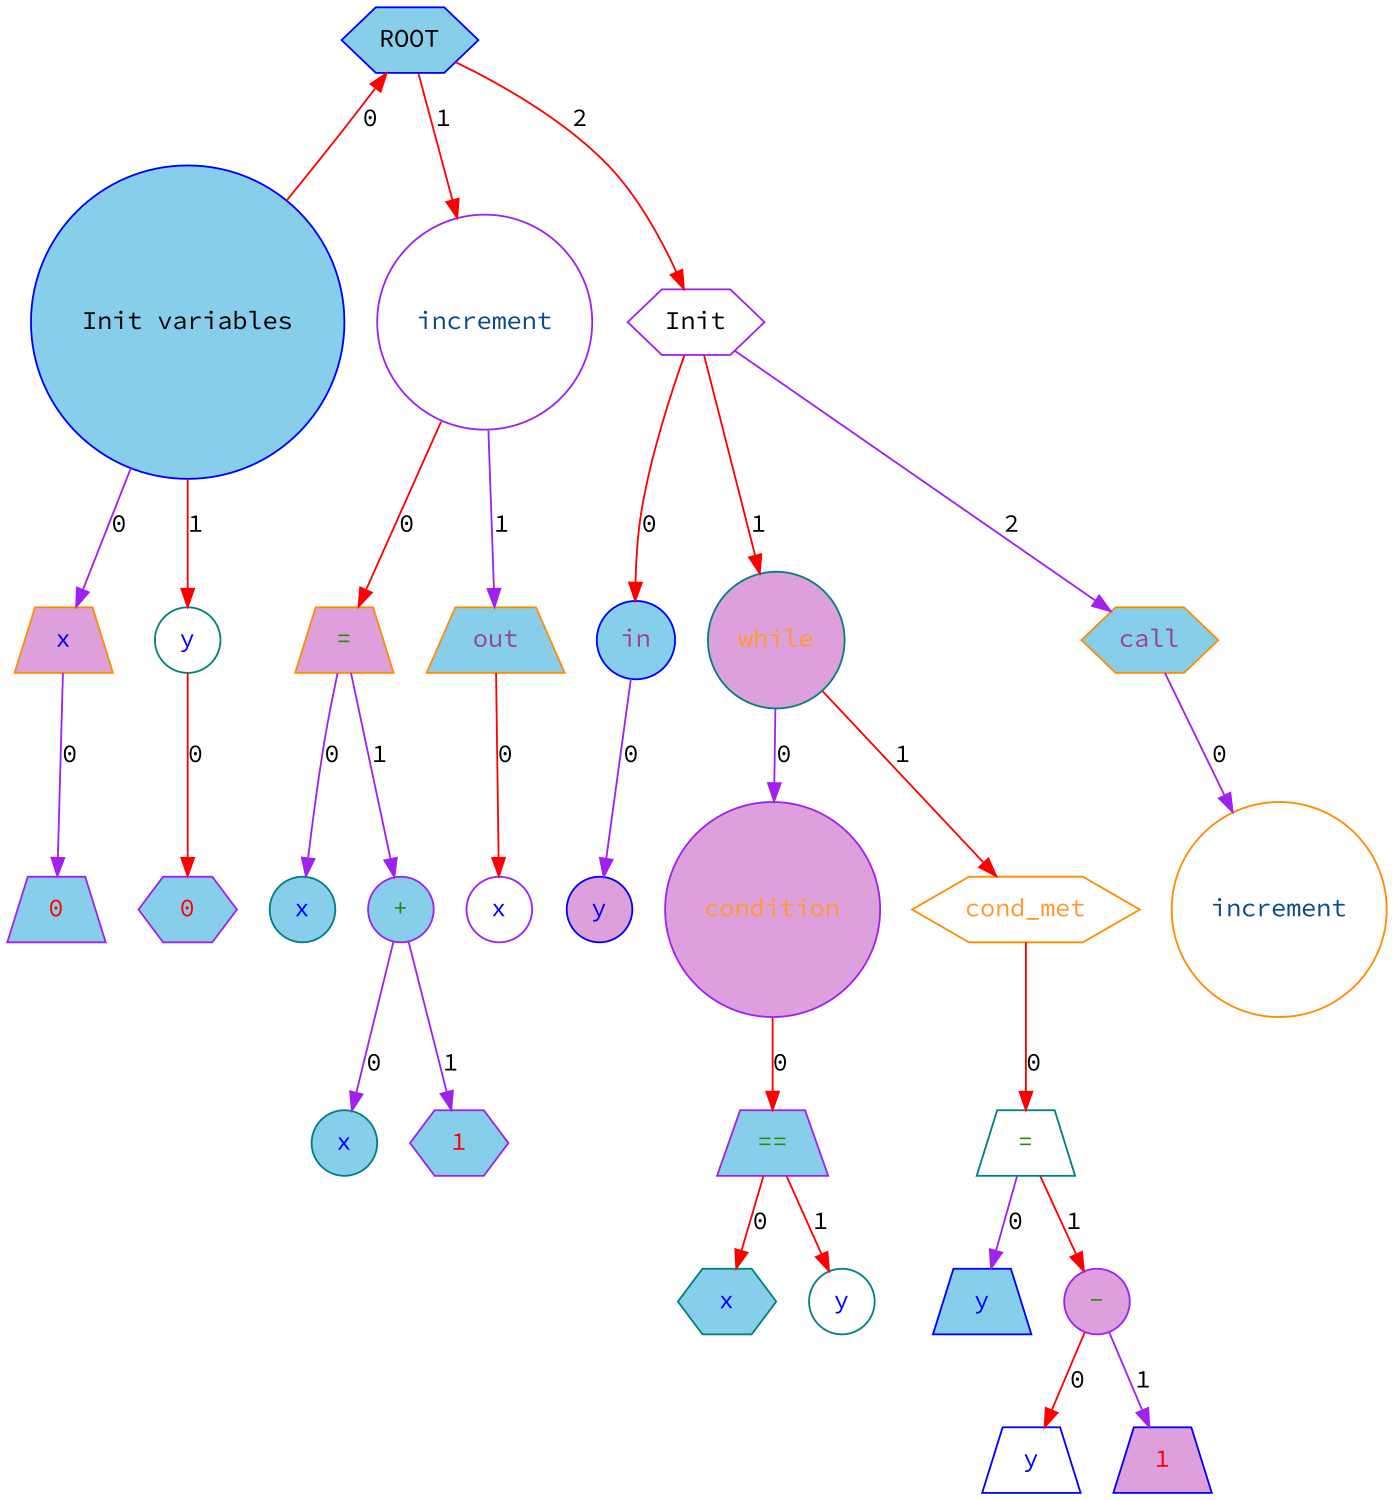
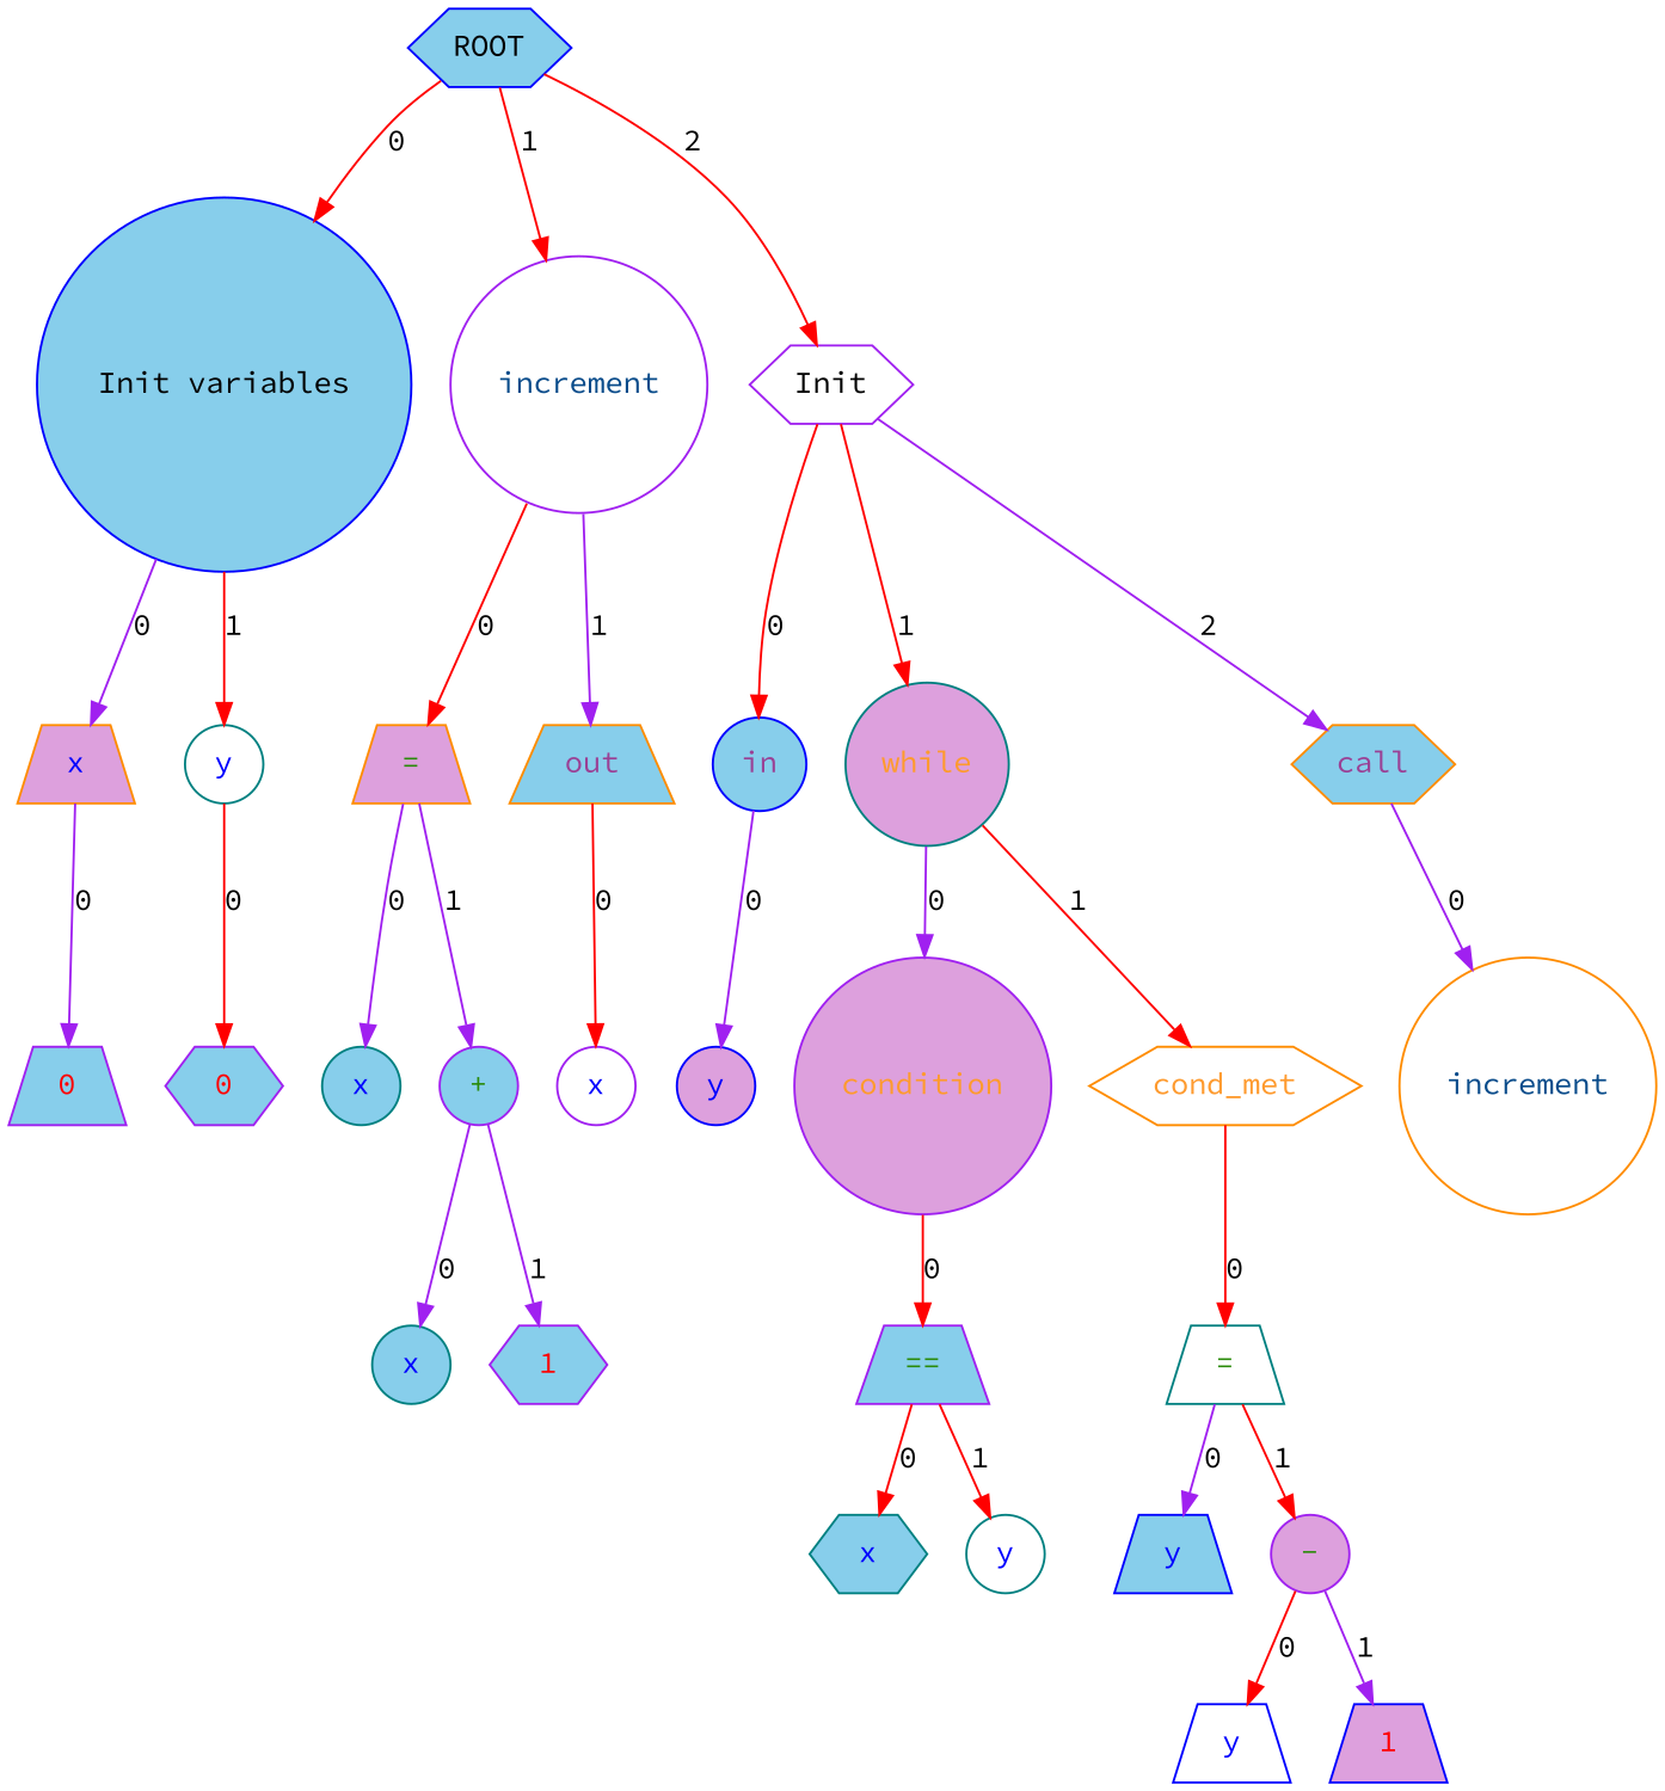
  digraph {
    fontname="Source Code Pro"
    node [color=purple fillcolor=skyblue fontcolor=blue fontname="Source Code Pro" shape=circle style="solid,filled" weight=1]
    edge [color=red fontname="Source Code Pro" style=solid weight=1]
    n1 [color=blue fontcolor=black label=ROOT shape=hexagon]
    n2 [color=blue fontcolor=black label="Init variables"]
    n3 [fillcolor=white fontcolor="#084B8A" label=increment]
    n4 [fillcolor=white fontcolor=black label=Init shape=hexagon]
    n5 [color=darkorange fillcolor=plum label=x shape=trapezium]
    n6 [color=teal fillcolor=white label=y]
    n7 [color=darkorange fillcolor=plum fontcolor="#298A08" label="=" shape=trapezium]
    n8 [color=darkorange fontcolor="#9A4195" label=out shape=trapezium]
    n9 [color=blue fontcolor="#9A4195" label=in]
    n10 [color=teal fillcolor=plum fontcolor="#FE9A2E" label=while]
    n11 [color=darkorange fontcolor="#9A4195" label=call shape=hexagon]
    n12 [fontcolor=red label=0 shape=trapezium]
    n13 [fontcolor=red label=0 shape=hexagon]
    n14 [color=teal label=x]
    n15 [fontcolor="#298A08" label="+"]
    n16 [fillcolor=white label=x]
    n17 [color=teal label=x]
    n18 [fontcolor=red label=1 shape=hexagon]
    n19 [color=blue fillcolor=plum label=y]
    n20 [fillcolor=plum fontcolor="#FE9A2E" label=condition]
    n21 [color=darkorange fillcolor=white fontcolor="#FE9A2E" label=cond_met shape=hexagon]
    n22 [color=darkorange fillcolor=white fontcolor="#084B8A" label=increment]
    n23 [fontcolor="#298A08" label="==" shape=trapezium]
    n24 [color=teal fillcolor=white fontcolor="#298A08" label="=" shape=trapezium]
    n25 [color=teal label=x shape=hexagon]
    n26 [color=teal fillcolor=white label=y]
    n27 [color=blue label=y shape=trapezium]
    n28 [fillcolor=plum fontcolor="#298A08" label="-"]
    n29 [color=blue fillcolor=white label=y shape=trapezium]
    n30 [color=blue fillcolor=plum fontcolor=red label=1 shape=trapezium]
-   n2 -> n1 [label=0]
+   n1 -> n2 [label=0]
    n1 -> n3 [label=1]
    n1 -> n4 [label=2]
    n2 -> n5 [color=purple label=0]
    n2 -> n6 [label=1]
    n3 -> n7 [label=0]
    n3 -> n8 [color=purple label=1]
    n4 -> n9 [label=0]
    n4 -> n10 [label=1]
    n4 -> n11 [color=purple label=2]
    n5 -> n12 [color=purple label=0]
    n6 -> n13 [label=0]
    n7 -> n14 [color=purple label=0]
    n7 -> n15 [color=purple label=1]
    n8 -> n16 [label=0]
    n9 -> n19 [color=purple label=0]
    n10 -> n20 [color=purple label=0]
    n10 -> n21 [label=1]
    n11 -> n22 [color=purple label=0]
    n15 -> n17 [color=purple label=0]
    n15 -> n18 [color=purple label=1]
    n20 -> n23 [label=0]
    n21 -> n24 [label=0]
    n23 -> n25 [label=0]
    n23 -> n26 [label=1]
    n24 -> n27 [color=purple label=0]
    n24 -> n28 [label=1]
    n28 -> n29 [label=0]
    n28 -> n30 [color=purple label=1]
  }
